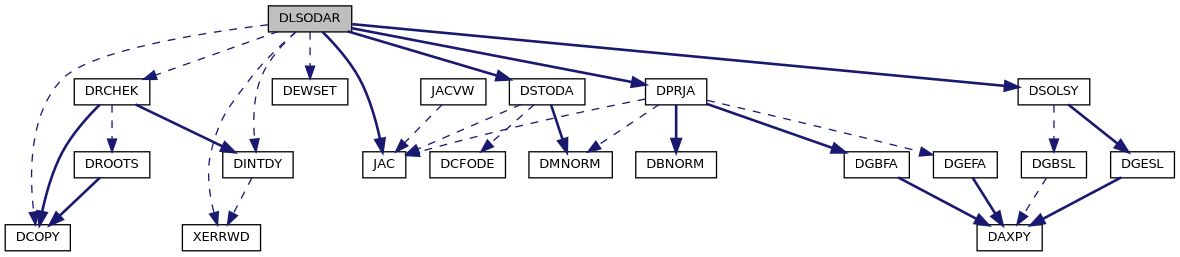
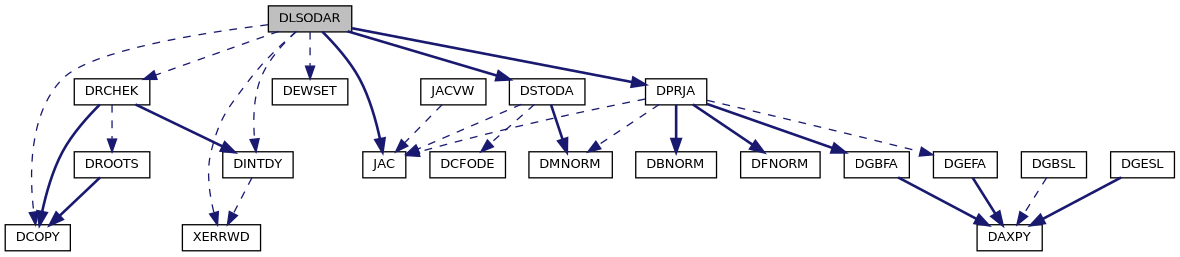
  digraph {
    rankdir=TB
    node [color=black fillcolor=white fontname=Helvetica fontsize=10 shape=record style=filled]
    edge [color=midnightblue fontname=Helvetica fontsize=10 labelfontname=Helvetica labelfontsize=10 style=dashed]
    n1 [fillcolor=grey75 fontcolor=black height=0.2 label=DLSODAR width=0.4]
    n2 [height=0.2 label=DCOPY width=0.4]
    n3 [height=0.2 label=DEWSET width=0.4]
    n4 [height=0.2 label=DINTDY width=0.4]
    n5 [height=0.2 label=XERRWD width=0.4]
    n6 [height=0.2 label=DPRJA width=0.4]
    n7 [height=0.2 label=JAC width=0.4]
    n8 [height=0.2 label=DRCHEK width=0.4]
-   n9 [height=0.2 label=DSOLSY width=0.4]
    n10 [height=0.2 label=DSTODA width=0.4]
    n11 [height=0.2 label=DBNORM width=0.4]
+   n12 [height=0.2 label=DFNORM width=0.4]
    n13 [height=0.2 label=DGBFA width=0.4]
    n14 [height=0.2 label=DGEFA width=0.4]
    n15 [height=0.2 label=DMNORM width=0.4]
    n16 [height=0.2 label=DROOTS width=0.4]
    n17 [height=0.2 label=DGBSL width=0.4]
    n18 [height=0.2 label=DGESL width=0.4]
    n19 [height=0.2 label=DCFODE width=0.4]
    n20 [height=0.2 label=DAXPY width=0.4]
    n21 [height=0.2 label=JACVW width=0.4]
    n1 -> n2
    n1 -> n3
    n1 -> n4
    n1 -> n5
    n1 -> n6 [style=bold]
    n1 -> n7 [style=bold]
    n1 -> n8
-   n1 -> n9 [style=bold]
    n1 -> n10 [style=bold]
    n4 -> n5
    n6 -> n7
    n6 -> n11 [style=bold]
+   n6 -> n12 [style=bold]
    n6 -> n13 [style=bold]
    n6 -> n14
    n6 -> n15
    n8 -> n2 [style=bold]
    n8 -> n4 [style=bold]
    n8 -> n16
-   n9 -> n17
-   n9 -> n18 [style=bold]
    n10 -> n7
    n10 -> n15 [style=bold]
    n10 -> n19
    n13 -> n20 [style=bold]
    n14 -> n20 [style=bold]
    n16 -> n2 [style=bold]
    n17 -> n20
    n18 -> n20 [style=bold]
    n21 -> n7
  }
